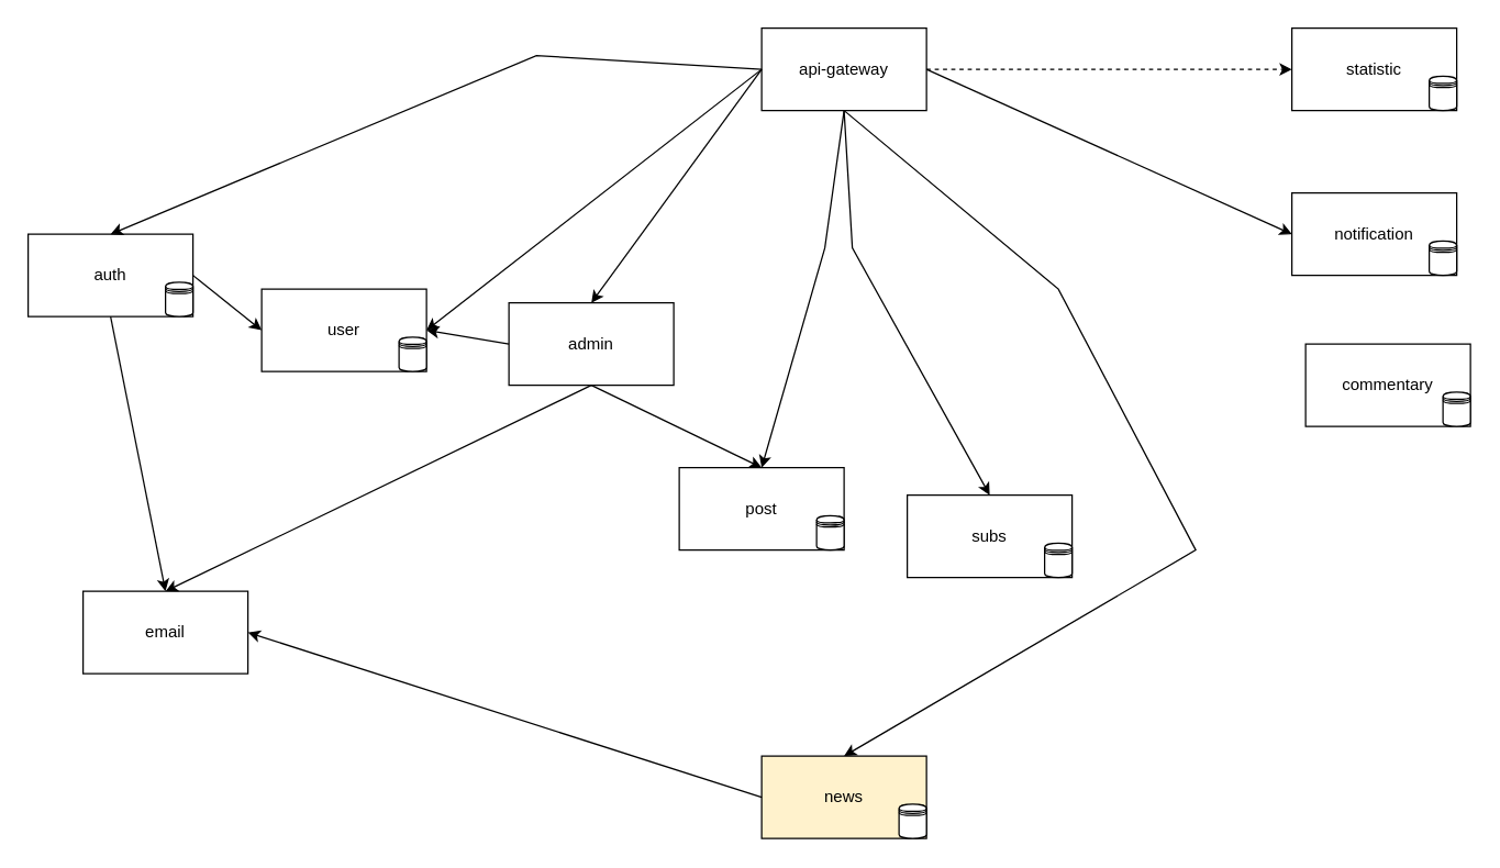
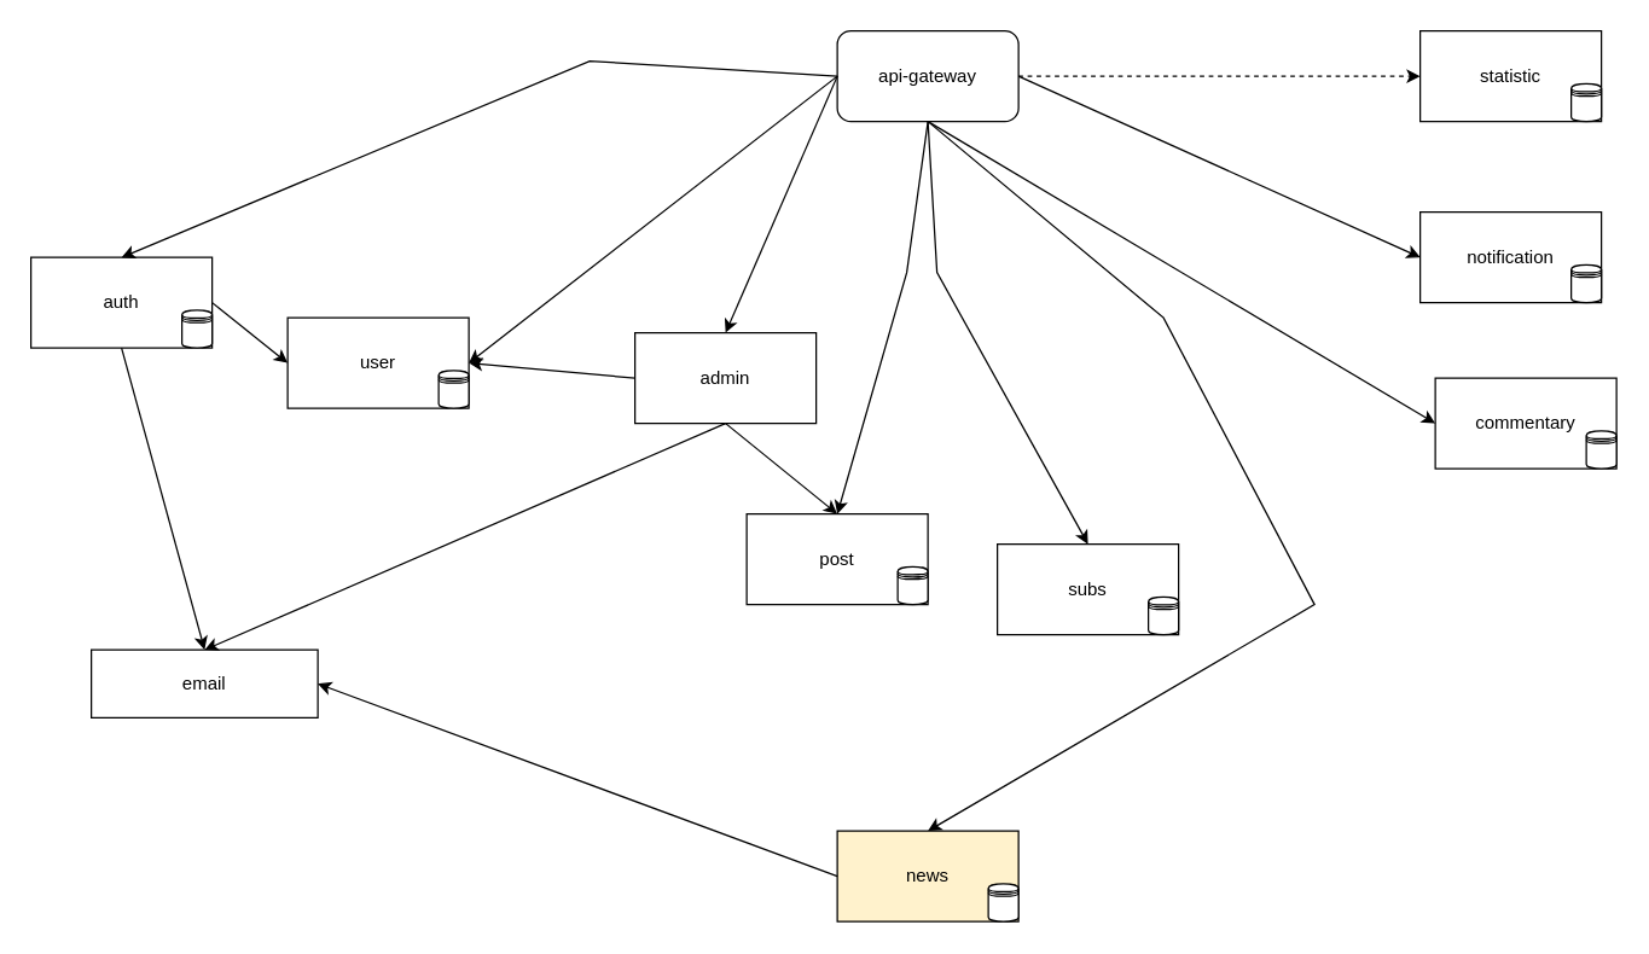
  <mxCell id="0" />
  <mxCell id="1" parent="0" />
  <mxCell id="2" value="user" style="rounded=0;whiteSpace=wrap;html=1;" vertex="1" parent="1"><mxGeometry x="190" y="210" width="120" height="60" as="geometry" /></mxCell>
- <mxCell id="3" value="api-gateway" style="rounded=0;whiteSpace=wrap;html=1;" vertex="1" parent="1"><mxGeometry x="554" y="20" width="120" height="60" as="geometry" /></mxCell>
+ <mxCell id="3" value="api-gateway" style="whiteSpace=wrap;html=1;rounded=1;" vertex="1" parent="1"><mxGeometry x="554" y="20" width="120" height="60" as="geometry" /></mxCell>
  <mxCell id="4" value="auth" style="rounded=0;whiteSpace=wrap;html=1;" vertex="1" parent="1"><mxGeometry x="20" y="170" width="120" height="60" as="geometry" /></mxCell>
  <mxCell id="5" value="post" style="rounded=0;whiteSpace=wrap;html=1;" vertex="1" parent="1"><mxGeometry x="494" y="340" width="120" height="60" as="geometry" /></mxCell>
  <mxCell id="6" value="news" style="rounded=0;whiteSpace=wrap;html=1;fillColor=#fff2cc;" vertex="1" parent="1"><mxGeometry x="554" y="550" width="120" height="60" as="geometry" /></mxCell>
- <mxCell id="7" value="admin" style="rounded=0;whiteSpace=wrap;html=1;" vertex="1" parent="1"><mxGeometry x="370" y="220" width="120" height="60" as="geometry" /></mxCell>
+ <mxCell id="7" value="admin" style="rounded=0;whiteSpace=wrap;html=1;" vertex="1" parent="1"><mxGeometry x="420" y="220" width="120" height="60" as="geometry" /></mxCell>
  <mxCell id="8" value="commentary" style="rounded=0;whiteSpace=wrap;html=1;" vertex="1" parent="1"><mxGeometry x="950" y="250" width="120" height="60" as="geometry" /></mxCell>
  <mxCell id="9" value="subs" style="rounded=0;whiteSpace=wrap;html=1;" vertex="1" parent="1"><mxGeometry x="660" y="360" width="120" height="60" as="geometry" /></mxCell>
  <mxCell id="10" value="notification" style="rounded=0;whiteSpace=wrap;html=1;" vertex="1" parent="1"><mxGeometry x="940" y="140" width="120" height="60" as="geometry" /></mxCell>
- <mxCell id="11" value="email" style="rounded=0;whiteSpace=wrap;html=1;" vertex="1" parent="1"><mxGeometry x="60" y="430" width="120" height="60" as="geometry" /></mxCell>
+ <mxCell id="11" value="email" style="rounded=0;whiteSpace=wrap;html=1;" vertex="1" parent="1"><mxGeometry x="60" y="430" width="150" height="45" as="geometry" /></mxCell>
  <mxCell id="12" value="statistic" style="rounded=0;whiteSpace=wrap;html=1;" vertex="1" parent="1"><mxGeometry x="940" y="20" width="120" height="60" as="geometry" /></mxCell>
  <mxCell id="13" value="" style="endArrow=classic;html=1;rounded=0;entryX=0.5;entryY=0;entryDx=0;entryDy=0;exitX=0;exitY=0.5;exitDx=0;exitDy=0;" edge="1" parent="1" source="3" target="7"><mxGeometry width="50" height="50" relative="1" as="geometry"><mxPoint x="450" y="100" as="sourcePoint" /><mxPoint x="500" y="50" as="targetPoint" /></mxGeometry></mxCell>
  <mxCell id="14" value="" style="endArrow=classic;html=1;rounded=0;exitX=1;exitY=0.5;exitDx=0;exitDy=0;entryX=0;entryY=0.5;entryDx=0;entryDy=0;" edge="1" parent="1" source="3" target="10"><mxGeometry width="50" height="50" relative="1" as="geometry"><mxPoint x="720" y="130" as="sourcePoint" /><mxPoint x="770" y="80" as="targetPoint" /></mxGeometry></mxCell>
+ <mxCell id="15" value="" style="endArrow=classic;html=1;rounded=0;entryX=0;entryY=0.5;entryDx=0;entryDy=0;exitX=0.5;exitY=1;exitDx=0;exitDy=0;" edge="1" parent="1" source="3" target="8"><mxGeometry width="50" height="50" relative="1" as="geometry"><mxPoint x="810" y="80" as="sourcePoint" /><mxPoint x="860" y="30" as="targetPoint" /></mxGeometry></mxCell>
  <mxCell id="16" value="" style="endArrow=classic;html=1;rounded=0;entryX=0.5;entryY=0;entryDx=0;entryDy=0;exitX=0.5;exitY=1;exitDx=0;exitDy=0;" edge="1" parent="1" source="3" target="5"><mxGeometry width="50" height="50" relative="1" as="geometry"><mxPoint x="820" y="90" as="sourcePoint" /><mxPoint x="870" y="40" as="targetPoint" /><Array as="points"><mxPoint x="600" y="180" /></Array></mxGeometry></mxCell>
  <mxCell id="17" value="" style="endArrow=classic;html=1;rounded=0;entryX=0.5;entryY=0;entryDx=0;entryDy=0;exitX=0.5;exitY=1;exitDx=0;exitDy=0;" edge="1" parent="1" source="3" target="6"><mxGeometry width="50" height="50" relative="1" as="geometry"><mxPoint x="830" y="100" as="sourcePoint" /><mxPoint x="880" y="50" as="targetPoint" /><Array as="points"><mxPoint x="770" y="210" /><mxPoint x="870" y="400" /></Array></mxGeometry></mxCell>
  <mxCell id="18" value="" style="endArrow=classic;html=1;rounded=0;entryX=0;entryY=0.5;entryDx=0;entryDy=0;exitX=1;exitY=0.5;exitDx=0;exitDy=0;dashed=1;" edge="1" parent="1" source="3" target="12"><mxGeometry width="50" height="50" relative="1" as="geometry"><mxPoint x="840" y="110" as="sourcePoint" /><mxPoint x="890" y="60" as="targetPoint" /></mxGeometry></mxCell>
  <mxCell id="19" value="" style="endArrow=classic;html=1;rounded=0;exitX=0.5;exitY=1;exitDx=0;exitDy=0;entryX=0.5;entryY=0;entryDx=0;entryDy=0;" edge="1" parent="1" source="7" target="11"><mxGeometry width="50" height="50" relative="1" as="geometry"><mxPoint x="400" y="280" as="sourcePoint" /><mxPoint x="450" y="230" as="targetPoint" /></mxGeometry></mxCell>
  <mxCell id="20" value="" style="endArrow=classic;html=1;rounded=0;entryX=1;entryY=0.5;entryDx=0;entryDy=0;exitX=0;exitY=0.5;exitDx=0;exitDy=0;" edge="1" parent="1" source="3" target="2"><mxGeometry width="50" height="50" relative="1" as="geometry"><mxPoint x="870" y="140" as="sourcePoint" /><mxPoint x="920" y="90" as="targetPoint" /><Array as="points" /></mxGeometry></mxCell>
  <mxCell id="21" value="" style="endArrow=classic;html=1;rounded=0;entryX=0.5;entryY=0;entryDx=0;entryDy=0;exitX=0;exitY=0.5;exitDx=0;exitDy=0;" edge="1" parent="1" source="3" target="4"><mxGeometry width="50" height="50" relative="1" as="geometry"><mxPoint x="880" y="150" as="sourcePoint" /><mxPoint x="930" y="100" as="targetPoint" /><Array as="points"><mxPoint x="390" y="40" /></Array></mxGeometry></mxCell>
  <mxCell id="22" value="" style="endArrow=classic;html=1;rounded=0;entryX=0.5;entryY=0;entryDx=0;entryDy=0;exitX=0.5;exitY=1;exitDx=0;exitDy=0;" edge="1" parent="1" source="3" target="9"><mxGeometry width="50" height="50" relative="1" as="geometry"><mxPoint x="890" y="160" as="sourcePoint" /><mxPoint x="940" y="110" as="targetPoint" /><Array as="points"><mxPoint x="620" y="180" /></Array></mxGeometry></mxCell>
  <mxCell id="23" value="" style="endArrow=classic;html=1;rounded=0;entryX=1;entryY=0.5;entryDx=0;entryDy=0;exitX=0;exitY=0.5;exitDx=0;exitDy=0;" edge="1" parent="1" source="6" target="11"><mxGeometry width="50" height="50" relative="1" as="geometry"><mxPoint x="910" y="180" as="sourcePoint" /><mxPoint x="960" y="130" as="targetPoint" /></mxGeometry></mxCell>
  <mxCell id="24" value="" style="endArrow=classic;html=1;rounded=0;entryX=0.5;entryY=0;entryDx=0;entryDy=0;exitX=0.5;exitY=1;exitDx=0;exitDy=0;" edge="1" parent="1" source="4" target="11"><mxGeometry width="50" height="50" relative="1" as="geometry"><mxPoint x="240" y="340" as="sourcePoint" /><mxPoint x="290" y="290" as="targetPoint" /></mxGeometry></mxCell>
  <mxCell id="25" value="" style="endArrow=classic;html=1;rounded=0;entryX=0;entryY=0.5;entryDx=0;entryDy=0;exitX=1;exitY=0.5;exitDx=0;exitDy=0;" edge="1" parent="1" source="4" target="2"><mxGeometry width="50" height="50" relative="1" as="geometry"><mxPoint x="170" y="360" as="sourcePoint" /><mxPoint x="220" y="310" as="targetPoint" /></mxGeometry></mxCell>
  <mxCell id="26" value="" style="endArrow=classic;html=1;rounded=0;entryX=0.5;entryY=0;entryDx=0;entryDy=0;exitX=0.5;exitY=1;exitDx=0;exitDy=0;" edge="1" parent="1" source="7" target="5"><mxGeometry width="50" height="50" relative="1" as="geometry"><mxPoint x="940" y="210" as="sourcePoint" /><mxPoint x="990" y="160" as="targetPoint" /></mxGeometry></mxCell>
  <mxCell id="27" value="" style="endArrow=classic;html=1;rounded=0;entryX=1;entryY=0.5;entryDx=0;entryDy=0;exitX=0;exitY=0.5;exitDx=0;exitDy=0;" edge="1" parent="1" source="7" target="2"><mxGeometry width="50" height="50" relative="1" as="geometry"><mxPoint x="950" y="220" as="sourcePoint" /><mxPoint x="1000" y="170" as="targetPoint" /></mxGeometry></mxCell>
  <mxCell id="28" value="" style="shape=datastore;whiteSpace=wrap;html=1;rounded=0;" vertex="1" parent="1"><mxGeometry x="654" y="585" width="20" height="25" as="geometry" /></mxCell>
  <mxCell id="29" value="" style="shape=datastore;whiteSpace=wrap;html=1;rounded=0;" vertex="1" parent="1"><mxGeometry x="1050" y="285" width="20" height="25" as="geometry" /></mxCell>
  <mxCell id="30" value="" style="shape=datastore;whiteSpace=wrap;html=1;rounded=0;" vertex="1" parent="1"><mxGeometry x="1040" y="175" width="20" height="25" as="geometry" /></mxCell>
  <mxCell id="31" value="" style="shape=datastore;whiteSpace=wrap;html=1;rounded=0;" vertex="1" parent="1"><mxGeometry x="1040" y="55" width="20" height="25" as="geometry" /></mxCell>
  <mxCell id="32" value="" style="shape=datastore;whiteSpace=wrap;html=1;rounded=0;" vertex="1" parent="1"><mxGeometry x="760" y="395" width="20" height="25" as="geometry" /></mxCell>
  <mxCell id="33" value="" style="shape=datastore;whiteSpace=wrap;html=1;rounded=0;" vertex="1" parent="1"><mxGeometry x="594" y="375" width="20" height="25" as="geometry" /></mxCell>
  <mxCell id="34" value="" style="shape=datastore;whiteSpace=wrap;html=1;rounded=0;" vertex="1" parent="1"><mxGeometry x="290" y="245" width="20" height="25" as="geometry" /></mxCell>
  <mxCell id="35" value="" style="shape=datastore;whiteSpace=wrap;html=1;rounded=0;" vertex="1" parent="1"><mxGeometry x="120" y="205" width="20" height="25" as="geometry" /></mxCell>
